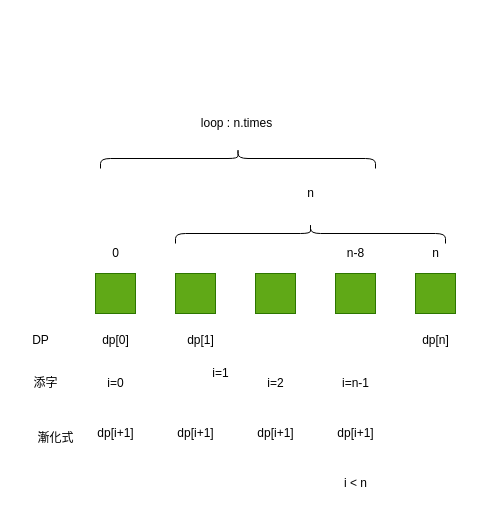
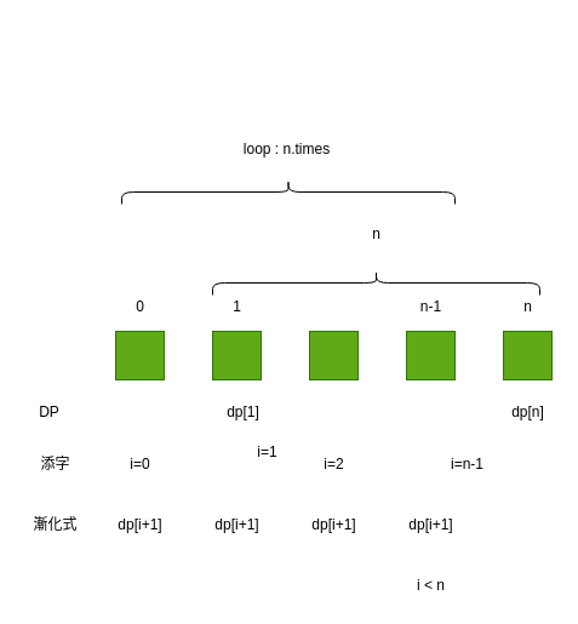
  <mxCell id="0" />
  <mxCell id="1" parent="0" />
  <mxCell id="2" value="" style="rounded=0;whiteSpace=wrap;html=1;fillColor=#60a917;strokeColor=#2D7600;fontColor=#ffffff;" vertex="1" parent="1"><mxGeometry x="95" y="273" width="40" height="40" as="geometry" /></mxCell>
  <mxCell id="3" value="" style="rounded=0;whiteSpace=wrap;html=1;fillColor=#60a917;strokeColor=#2D7600;fontColor=#ffffff;" vertex="1" parent="1"><mxGeometry x="175" y="273" width="40" height="40" as="geometry" /></mxCell>
  <mxCell id="4" value="" style="rounded=0;whiteSpace=wrap;html=1;fillColor=#60a917;strokeColor=#2D7600;fontColor=#ffffff;" vertex="1" parent="1"><mxGeometry x="255" y="273" width="40" height="40" as="geometry" /></mxCell>
  <mxCell id="5" value="" style="rounded=0;whiteSpace=wrap;html=1;fillColor=#60a917;strokeColor=#2D7600;fontColor=#ffffff;" vertex="1" parent="1"><mxGeometry x="335" y="273" width="40" height="40" as="geometry" /></mxCell>
  <mxCell id="6" value="" style="rounded=0;whiteSpace=wrap;html=1;fillColor=#60a917;strokeColor=#2D7600;fontColor=#ffffff;" vertex="1" parent="1"><mxGeometry x="415" y="273" width="40" height="40" as="geometry" /></mxCell>
  <mxCell id="7" value="n" style="text;html=1;align=center;verticalAlign=middle;resizable=0;points=[];autosize=1;" vertex="1" parent="1"><mxGeometry x="300" y="183" width="20" height="20" as="geometry" /></mxCell>
- <mxCell id="8" value="dp[0]" style="text;html=1;align=center;verticalAlign=middle;resizable=0;points=[];autosize=1;" vertex="1" parent="1"><mxGeometry x="95" y="330" width="40" height="20" as="geometry" /></mxCell>
  <mxCell id="9" value="0" style="text;html=1;align=center;verticalAlign=middle;resizable=0;points=[];autosize=1;" vertex="1" parent="1"><mxGeometry x="105" y="243" width="20" height="20" as="geometry" /></mxCell>
  <mxCell id="10" value="i=0" style="text;html=1;align=center;verticalAlign=middle;resizable=0;points=[];autosize=1;" vertex="1" parent="1"><mxGeometry x="100" y="373" width="30" height="20" as="geometry" /></mxCell>
  <mxCell id="11" value="i=1" style="text;html=1;align=center;verticalAlign=middle;resizable=0;points=[];autosize=1;" vertex="1" parent="1"><mxGeometry x="205" y="363" width="30" height="20" as="geometry" /></mxCell>
  <mxCell id="12" value="i=2" style="text;html=1;align=center;verticalAlign=middle;resizable=0;points=[];autosize=1;" vertex="1" parent="1"><mxGeometry x="260" y="373" width="30" height="20" as="geometry" /></mxCell>
- <mxCell id="13" value="i=n-1" style="text;html=1;align=center;verticalAlign=middle;resizable=0;points=[];autosize=1;" vertex="1" parent="1"><mxGeometry x="335" y="373" width="40" height="20" as="geometry" /></mxCell>
+ <mxCell id="13" value="i=n-1" style="text;html=1;align=center;verticalAlign=middle;resizable=0;points=[];autosize=1;" vertex="1" parent="1"><mxGeometry x="365" y="373" width="40" height="20" as="geometry" /></mxCell>
  <mxCell id="14" value="n" style="text;html=1;align=center;verticalAlign=middle;resizable=0;points=[];autosize=1;" vertex="1" parent="1"><mxGeometry x="425" y="243" width="20" height="20" as="geometry" /></mxCell>
  <mxCell id="15" value="dp[n]" style="text;html=1;align=center;verticalAlign=middle;resizable=0;points=[];autosize=1;" vertex="1" parent="1"><mxGeometry x="415" y="330" width="40" height="20" as="geometry" /></mxCell>
  <mxCell id="16" value="" style="shape=curlyBracket;whiteSpace=wrap;html=1;rounded=1;rotation=90;" vertex="1" parent="1"><mxGeometry x="300" y="98" width="20" height="270" as="geometry" /></mxCell>
  <mxCell id="17" value="dp[1]" style="text;html=1;align=center;verticalAlign=middle;resizable=0;points=[];autosize=1;" vertex="1" parent="1"><mxGeometry x="180" y="330" width="40" height="20" as="geometry" /></mxCell>
+ <mxCell id="18" value="1" style="text;html=1;align=center;verticalAlign=middle;resizable=0;points=[];autosize=1;" vertex="1" parent="1"><mxGeometry x="185" y="243" width="20" height="20" as="geometry" /></mxCell>
  <mxCell id="19" value="dp[i+1]" style="text;html=1;align=center;verticalAlign=middle;resizable=0;points=[];autosize=1;" vertex="1" parent="1"><mxGeometry x="90" y="423" width="50" height="20" as="geometry" /></mxCell>
  <mxCell id="20" value="dp[i+1]" style="text;html=1;align=center;verticalAlign=middle;resizable=0;points=[];autosize=1;" vertex="1" parent="1"><mxGeometry x="170" y="423" width="50" height="20" as="geometry" /></mxCell>
  <mxCell id="21" value="dp[i+1]" style="text;html=1;align=center;verticalAlign=middle;resizable=0;points=[];autosize=1;" vertex="1" parent="1"><mxGeometry x="250" y="423" width="50" height="20" as="geometry" /></mxCell>
  <mxCell id="22" value="dp[i+1]" style="text;html=1;align=center;verticalAlign=middle;resizable=0;points=[];autosize=1;" vertex="1" parent="1"><mxGeometry x="330" y="423" width="50" height="20" as="geometry" /></mxCell>
  <mxCell id="23" value="i &amp;lt; n" style="text;html=1;align=center;verticalAlign=middle;resizable=0;points=[];autosize=1;" vertex="1" parent="1"><mxGeometry x="335" y="473" width="40" height="20" as="geometry" /></mxCell>
  <mxCell id="24" value="DP" style="text;html=1;align=center;verticalAlign=middle;resizable=0;points=[];autosize=1;" vertex="1" parent="1"><mxGeometry x="25" y="330" width="30" height="20" as="geometry" /></mxCell>
  <mxCell id="25" value="添字" style="text;html=1;align=center;verticalAlign=middle;resizable=0;points=[];autosize=1;" vertex="1" parent="1"><mxGeometry x="25" y="373" width="40" height="20" as="geometry" /></mxCell>
- <mxCell id="26" value="漸化式" style="text;html=1;align=center;verticalAlign=middle;resizable=0;points=[];autosize=1;" vertex="1" parent="1"><mxGeometry x="30" y="428" width="50" height="20" as="geometry" /></mxCell>
+ <mxCell id="26" value="漸化式" style="text;html=1;align=center;verticalAlign=middle;resizable=0;points=[];autosize=1;" vertex="1" parent="1"><mxGeometry x="20" y="423" width="50" height="20" as="geometry" /></mxCell>
  <mxCell id="27" value="" style="shape=curlyBracket;whiteSpace=wrap;html=1;rounded=1;rotation=90;" vertex="1" parent="1"><mxGeometry x="227.5" y="20.5" width="20" height="275" as="geometry" /></mxCell>
  <mxCell id="28" value="loop : n.times" style="text;html=1;align=center;verticalAlign=middle;resizable=0;points=[];autosize=1;" vertex="1" parent="1"><mxGeometry x="191" y="113" width="90" height="20" as="geometry" /></mxCell>
- <mxCell id="29" value="n-8" style="text;html=1;align=center;verticalAlign=middle;resizable=0;points=[];autosize=1;" vertex="1" parent="1"><mxGeometry x="340" y="243" width="30" height="20" as="geometry" /></mxCell>
+ <mxCell id="29" value="n-1" style="text;html=1;align=center;verticalAlign=middle;resizable=0;points=[];autosize=1;" vertex="1" parent="1"><mxGeometry x="340" y="243" width="30" height="20" as="geometry" /></mxCell>
